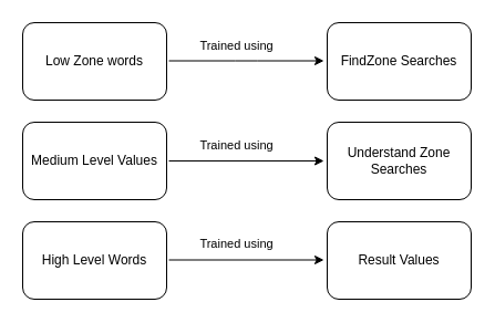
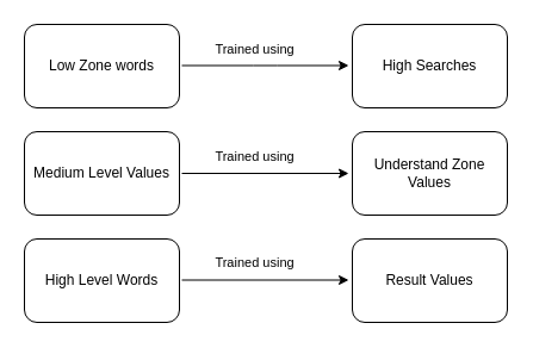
  <mxCell id="0" />
  <mxCell id="1" parent="0" />
  <mxCell id="2" value="Low Zone words" style="rounded=1;whiteSpace=wrap;html=1;" vertex="1" parent="1"><mxGeometry x="20" y="20" width="130" height="70" as="geometry" /></mxCell>
  <mxCell id="3" value="Medium Level Values" style="rounded=1;whiteSpace=wrap;html=1;" vertex="1" parent="1"><mxGeometry x="20" y="110" width="130" height="70" as="geometry" /></mxCell>
  <mxCell id="4" value="High Level Words" style="rounded=1;whiteSpace=wrap;html=1;" vertex="1" parent="1"><mxGeometry x="20" y="200" width="130" height="70" as="geometry" /></mxCell>
  <mxCell id="5" value="" style="endArrow=classic;html=1;exitX=1;exitY=0.5;exitDx=0;exitDy=0;" edge="1" parent="1"><mxGeometry width="50" height="50" relative="1" as="geometry"><mxPoint x="152" y="145" as="sourcePoint" /><mxPoint x="292" y="145" as="targetPoint" /></mxGeometry></mxCell>
  <mxCell id="6" value="Trained using" style="edgeLabel;html=1;align=center;verticalAlign=middle;resizable=0;points=[];" vertex="1" connectable="0" parent="5"><mxGeometry x="-0.529" y="-2" relative="1" as="geometry"><mxPoint x="27" y="-17" as="offset" /></mxGeometry></mxCell>
  <mxCell id="7" value="" style="endArrow=classic;html=1;exitX=1;exitY=0.5;exitDx=0;exitDy=0;" edge="1" parent="1"><mxGeometry width="50" height="50" relative="1" as="geometry"><mxPoint x="152" y="54.5" as="sourcePoint" /><mxPoint x="292" y="54.5" as="targetPoint" /><Array as="points"><mxPoint x="222" y="54.5" /></Array></mxGeometry></mxCell>
  <mxCell id="8" value="Trained using" style="edgeLabel;html=1;align=center;verticalAlign=middle;resizable=0;points=[];" vertex="1" connectable="0" parent="7"><mxGeometry x="-0.529" y="-2" relative="1" as="geometry"><mxPoint x="27" y="-16.5" as="offset" /></mxGeometry></mxCell>
  <mxCell id="9" value="" style="endArrow=classic;html=1;exitX=1;exitY=0.5;exitDx=0;exitDy=0;" edge="1" parent="1"><mxGeometry width="50" height="50" relative="1" as="geometry"><mxPoint x="152" y="234.5" as="sourcePoint" /><mxPoint x="292" y="234.5" as="targetPoint" /></mxGeometry></mxCell>
  <mxCell id="10" value="Trained using" style="edgeLabel;html=1;align=center;verticalAlign=middle;resizable=0;points=[];" vertex="1" connectable="0" parent="9"><mxGeometry x="-0.529" y="-2" relative="1" as="geometry"><mxPoint x="27" y="-17" as="offset" /></mxGeometry></mxCell>
- <mxCell id="11" value="FindZone Searches" style="rounded=1;whiteSpace=wrap;html=1;" vertex="1" parent="1"><mxGeometry x="295" y="20" width="130" height="70" as="geometry" /></mxCell>
- <mxCell id="12" value="Understand Zone Searches" style="rounded=1;whiteSpace=wrap;html=1;" vertex="1" parent="1"><mxGeometry x="295" y="110" width="130" height="70" as="geometry" /></mxCell>
+ <mxCell id="11" value="High Searches" style="rounded=1;whiteSpace=wrap;html=1;" vertex="1" parent="1"><mxGeometry x="295" y="20" width="130" height="70" as="geometry" /></mxCell>
+ <mxCell id="12" value="Understand Zone Values" style="rounded=1;whiteSpace=wrap;html=1;" vertex="1" parent="1"><mxGeometry x="295" y="110" width="130" height="70" as="geometry" /></mxCell>
  <mxCell id="13" value="Result Values" style="rounded=1;whiteSpace=wrap;html=1;" vertex="1" parent="1"><mxGeometry x="295" y="200" width="130" height="70" as="geometry" /></mxCell>
